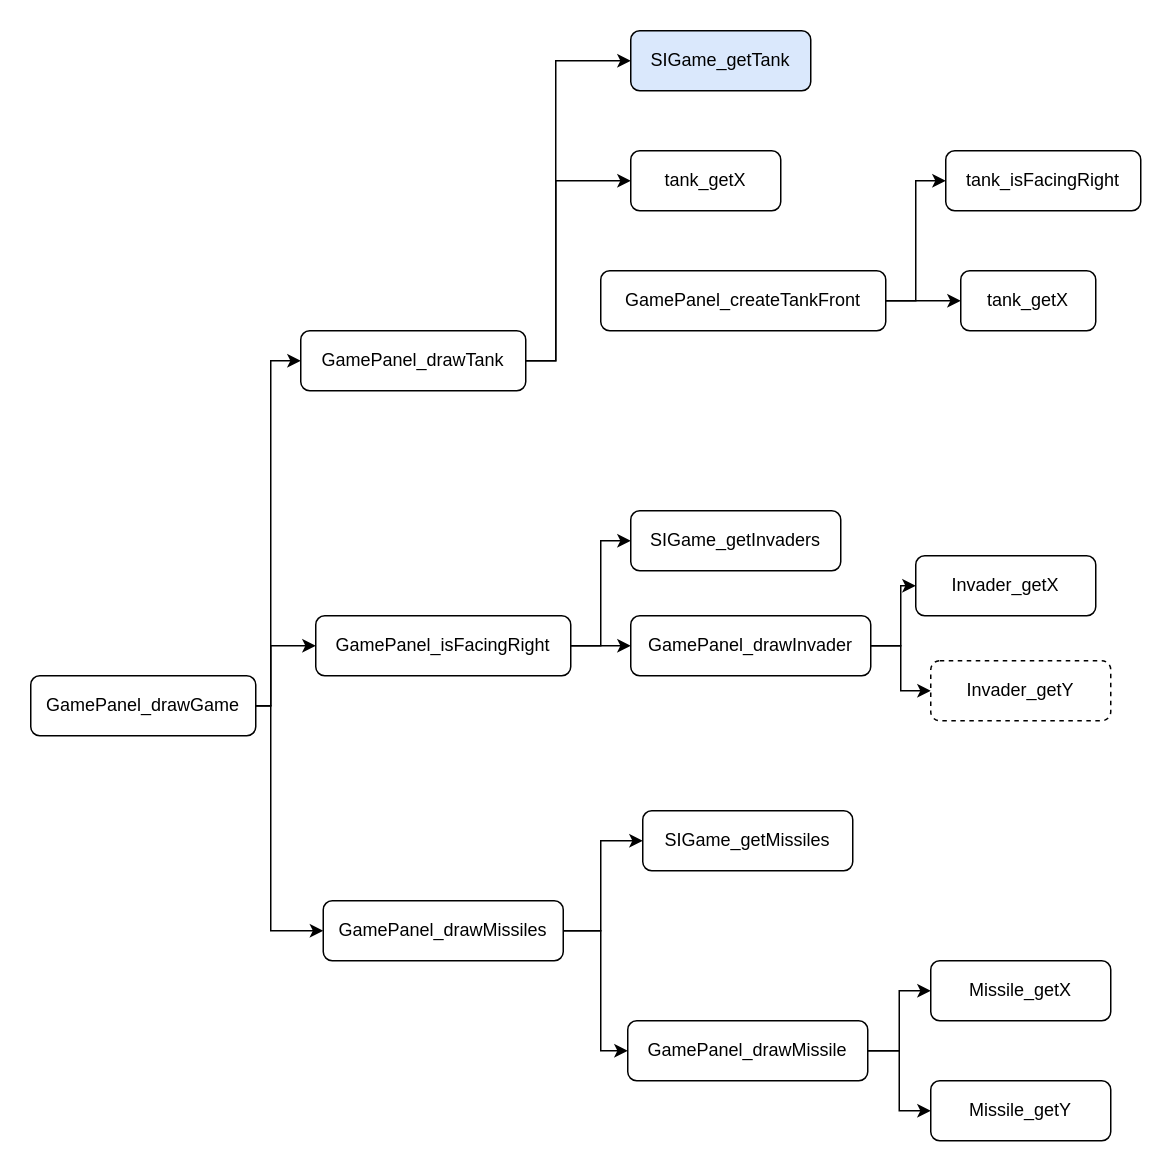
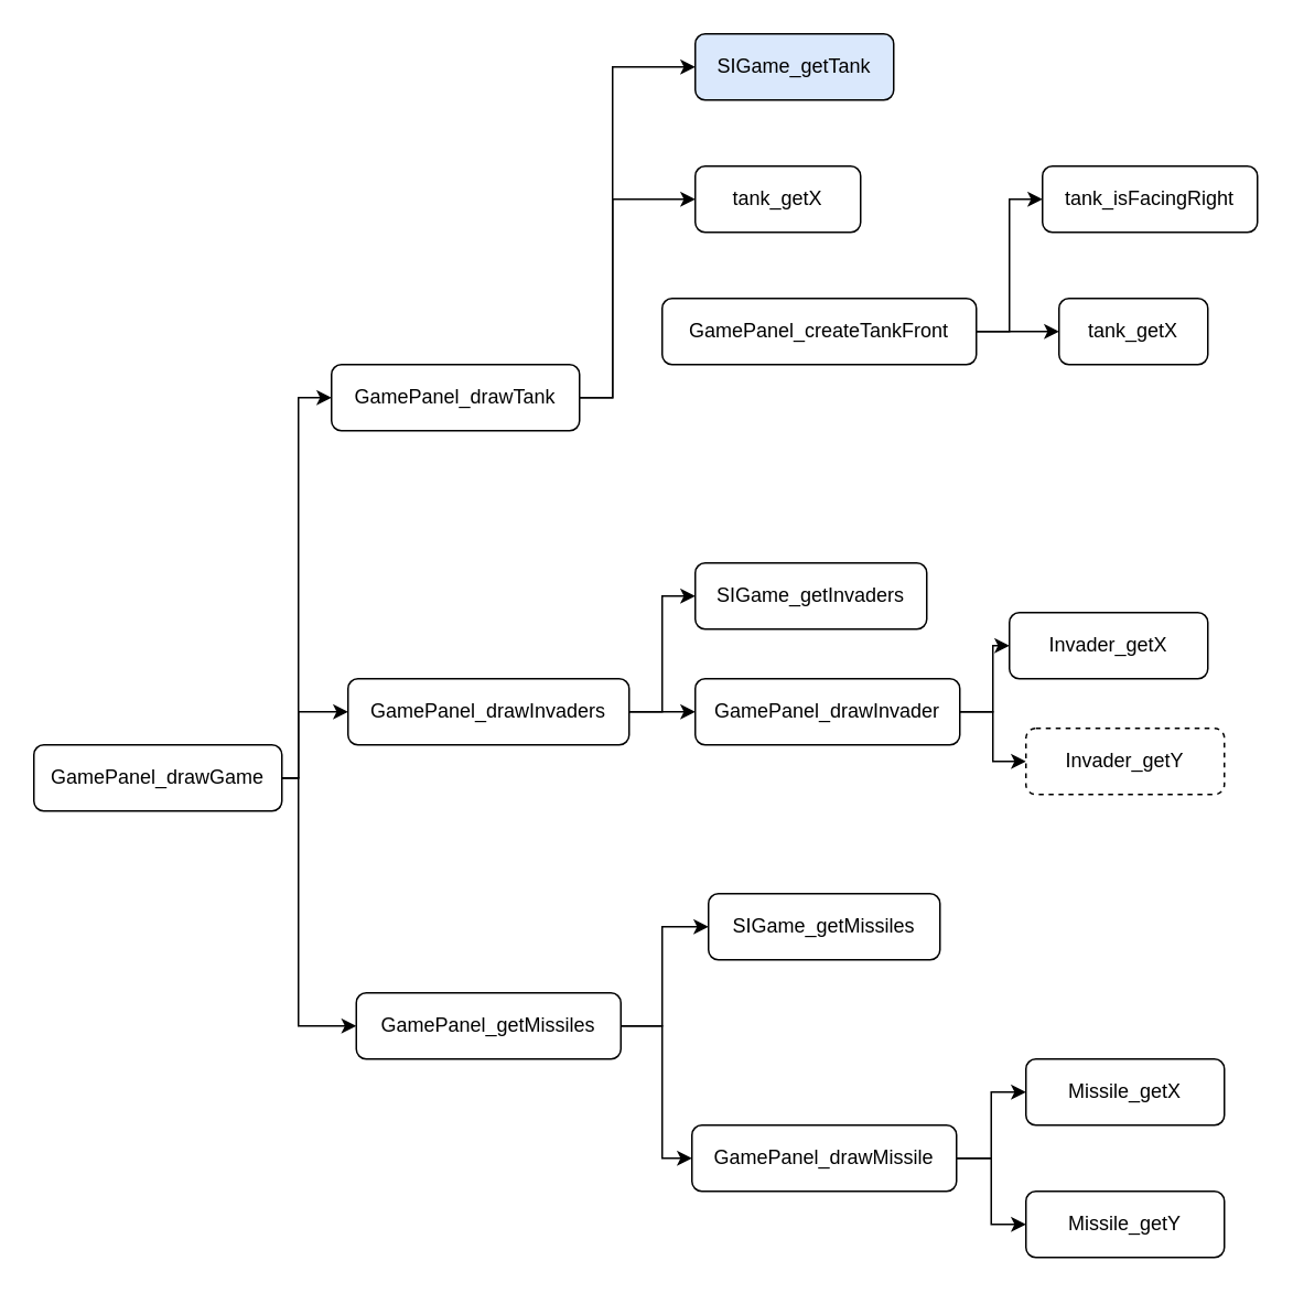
  <mxCell id="0" />
  <mxCell id="1" parent="0" />
  <mxCell id="2" style="edgeStyle=orthogonalEdgeStyle;rounded=0;orthogonalLoop=1;jettySize=auto;html=1;exitX=1;exitY=0.5;exitDx=0;exitDy=0;entryX=0;entryY=0.5;entryDx=0;entryDy=0;" edge="1" parent="1" source="5" target="8"><mxGeometry relative="1" as="geometry"><Array as="points"><mxPoint x="180" y="470" /><mxPoint x="180" y="240" /></Array></mxGeometry></mxCell>
  <mxCell id="3" style="edgeStyle=orthogonalEdgeStyle;rounded=0;orthogonalLoop=1;jettySize=auto;html=1;exitX=1;exitY=0.5;exitDx=0;exitDy=0;entryX=0;entryY=0.5;entryDx=0;entryDy=0;" edge="1" parent="1" source="5" target="18"><mxGeometry relative="1" as="geometry"><Array as="points"><mxPoint x="180" y="470" /><mxPoint x="180" y="430" /></Array></mxGeometry></mxCell>
  <mxCell id="4" style="edgeStyle=orthogonalEdgeStyle;rounded=0;orthogonalLoop=1;jettySize=auto;html=1;exitX=1;exitY=0.5;exitDx=0;exitDy=0;entryX=0;entryY=0.5;entryDx=0;entryDy=0;" edge="1" parent="1" source="5" target="27"><mxGeometry relative="1" as="geometry"><Array as="points"><mxPoint x="180" y="470" /><mxPoint x="180" y="620" /></Array></mxGeometry></mxCell>
  <mxCell id="5" value="GamePanel_drawGame" style="rounded=1;whiteSpace=wrap;html=1;" vertex="1" parent="1"><mxGeometry x="20" y="450" width="150" height="40" as="geometry" /></mxCell>
  <mxCell id="6" style="edgeStyle=orthogonalEdgeStyle;rounded=0;orthogonalLoop=1;jettySize=auto;html=1;exitX=1;exitY=0.5;exitDx=0;exitDy=0;entryX=0;entryY=0.5;entryDx=0;entryDy=0;" edge="1" parent="1" source="8" target="9"><mxGeometry relative="1" as="geometry"><Array as="points"><mxPoint x="370" y="240" /><mxPoint x="370" y="40" /></Array></mxGeometry></mxCell>
  <mxCell id="7" style="edgeStyle=orthogonalEdgeStyle;rounded=0;orthogonalLoop=1;jettySize=auto;html=1;exitX=1;exitY=0.5;exitDx=0;exitDy=0;entryX=0;entryY=0.5;entryDx=0;entryDy=0;" edge="1" parent="1" source="8" target="10"><mxGeometry relative="1" as="geometry"><Array as="points"><mxPoint x="370" y="240" /><mxPoint x="370" y="120" /></Array></mxGeometry></mxCell>
  <mxCell id="8" value="GamePanel_drawTank" style="rounded=1;whiteSpace=wrap;html=1;" vertex="1" parent="1"><mxGeometry x="200" y="220" width="150" height="40" as="geometry" /></mxCell>
  <mxCell id="9" value="SIGame_getTank" style="rounded=1;whiteSpace=wrap;html=1;fillColor=#dae8fc;" vertex="1" parent="1"><mxGeometry x="420" y="20" width="120" height="40" as="geometry" /></mxCell>
  <mxCell id="10" value="tank_getX" style="rounded=1;whiteSpace=wrap;html=1;" vertex="1" parent="1"><mxGeometry x="420" y="100" width="100" height="40" as="geometry" /></mxCell>
  <mxCell id="11" style="edgeStyle=orthogonalEdgeStyle;rounded=0;orthogonalLoop=1;jettySize=auto;html=1;exitX=1;exitY=0.5;exitDx=0;exitDy=0;entryX=0;entryY=0.5;entryDx=0;entryDy=0;" edge="1" parent="1" source="13" target="14"><mxGeometry relative="1" as="geometry" /></mxCell>
  <mxCell id="12" style="edgeStyle=orthogonalEdgeStyle;rounded=0;orthogonalLoop=1;jettySize=auto;html=1;exitX=1;exitY=0.5;exitDx=0;exitDy=0;entryX=0;entryY=0.5;entryDx=0;entryDy=0;" edge="1" parent="1" source="13" target="15"><mxGeometry relative="1" as="geometry" /></mxCell>
  <mxCell id="13" value="GamePanel_createTankFront" style="rounded=1;whiteSpace=wrap;html=1;" vertex="1" parent="1"><mxGeometry x="400" y="180" width="190" height="40" as="geometry" /></mxCell>
  <mxCell id="14" value="tank_isFacingRight" style="rounded=1;whiteSpace=wrap;html=1;" vertex="1" parent="1"><mxGeometry x="630" y="100" width="130" height="40" as="geometry" /></mxCell>
  <mxCell id="15" value="tank_getX" style="rounded=1;whiteSpace=wrap;html=1;" vertex="1" parent="1"><mxGeometry x="640" y="180" width="90" height="40" as="geometry" /></mxCell>
  <mxCell id="16" style="edgeStyle=orthogonalEdgeStyle;rounded=0;orthogonalLoop=1;jettySize=auto;html=1;exitX=1;exitY=0.5;exitDx=0;exitDy=0;entryX=0;entryY=0.5;entryDx=0;entryDy=0;" edge="1" parent="1" source="18" target="19"><mxGeometry relative="1" as="geometry" /></mxCell>
  <mxCell id="17" style="edgeStyle=orthogonalEdgeStyle;rounded=0;orthogonalLoop=1;jettySize=auto;html=1;exitX=1;exitY=0.5;exitDx=0;exitDy=0;entryX=0;entryY=0.5;entryDx=0;entryDy=0;" edge="1" parent="1" source="18" target="22"><mxGeometry relative="1" as="geometry" /></mxCell>
- <mxCell id="18" value="GamePanel_isFacingRight" style="rounded=1;whiteSpace=wrap;html=1;" vertex="1" parent="1"><mxGeometry x="210" y="410" width="170" height="40" as="geometry" /></mxCell>
+ <mxCell id="18" value="GamePanel_drawInvaders" style="rounded=1;whiteSpace=wrap;html=1;" vertex="1" parent="1"><mxGeometry x="210" y="410" width="170" height="40" as="geometry" /></mxCell>
  <mxCell id="19" value="SIGame_getInvaders" style="rounded=1;whiteSpace=wrap;html=1;" vertex="1" parent="1"><mxGeometry x="420" y="340" width="140" height="40" as="geometry" /></mxCell>
  <mxCell id="20" style="edgeStyle=orthogonalEdgeStyle;rounded=0;orthogonalLoop=1;jettySize=auto;html=1;exitX=1;exitY=0.5;exitDx=0;exitDy=0;entryX=0;entryY=0.5;entryDx=0;entryDy=0;" edge="1" parent="1" source="22" target="23"><mxGeometry relative="1" as="geometry" /></mxCell>
  <mxCell id="21" style="edgeStyle=orthogonalEdgeStyle;rounded=0;orthogonalLoop=1;jettySize=auto;html=1;exitX=1;exitY=0.5;exitDx=0;exitDy=0;entryX=0;entryY=0.5;entryDx=0;entryDy=0;" edge="1" parent="1" source="22" target="24"><mxGeometry relative="1" as="geometry" /></mxCell>
  <mxCell id="22" value="GamePanel_drawInvader" style="rounded=1;whiteSpace=wrap;html=1;" vertex="1" parent="1"><mxGeometry x="420" y="410" width="160" height="40" as="geometry" /></mxCell>
  <mxCell id="23" value="Invader_getY" style="rounded=1;whiteSpace=wrap;html=1;dashed=1;" vertex="1" parent="1"><mxGeometry x="620" y="440" width="120" height="40" as="geometry" /></mxCell>
  <mxCell id="24" value="Invader_getX" style="rounded=1;whiteSpace=wrap;html=1;" vertex="1" parent="1"><mxGeometry x="610" y="370" width="120" height="40" as="geometry" /></mxCell>
  <mxCell id="25" style="edgeStyle=orthogonalEdgeStyle;rounded=0;orthogonalLoop=1;jettySize=auto;html=1;exitX=1;exitY=0.5;exitDx=0;exitDy=0;entryX=0;entryY=0.5;entryDx=0;entryDy=0;" edge="1" parent="1" source="27" target="28"><mxGeometry relative="1" as="geometry"><Array as="points"><mxPoint x="400" y="620" /><mxPoint x="400" y="560" /></Array></mxGeometry></mxCell>
  <mxCell id="26" style="edgeStyle=orthogonalEdgeStyle;rounded=0;orthogonalLoop=1;jettySize=auto;html=1;exitX=1;exitY=0.5;exitDx=0;exitDy=0;entryX=0;entryY=0.5;entryDx=0;entryDy=0;" edge="1" parent="1" source="27" target="31"><mxGeometry relative="1" as="geometry"><Array as="points"><mxPoint x="400" y="620" /><mxPoint x="400" y="700" /></Array></mxGeometry></mxCell>
- <mxCell id="27" value="GamePanel_drawMissiles" style="rounded=1;whiteSpace=wrap;html=1;" vertex="1" parent="1"><mxGeometry x="215" y="600" width="160" height="40" as="geometry" /></mxCell>
+ <mxCell id="27" value="GamePanel_getMissiles" style="rounded=1;whiteSpace=wrap;html=1;" vertex="1" parent="1"><mxGeometry x="215" y="600" width="160" height="40" as="geometry" /></mxCell>
  <mxCell id="28" value="SIGame_getMissiles" style="rounded=1;whiteSpace=wrap;html=1;" vertex="1" parent="1"><mxGeometry x="428" y="540" width="140" height="40" as="geometry" /></mxCell>
  <mxCell id="29" style="edgeStyle=orthogonalEdgeStyle;rounded=0;orthogonalLoop=1;jettySize=auto;html=1;exitX=1;exitY=0.5;exitDx=0;exitDy=0;entryX=0;entryY=0.5;entryDx=0;entryDy=0;" edge="1" parent="1" source="31" target="32"><mxGeometry relative="1" as="geometry" /></mxCell>
  <mxCell id="30" style="edgeStyle=orthogonalEdgeStyle;rounded=0;orthogonalLoop=1;jettySize=auto;html=1;exitX=1;exitY=0.5;exitDx=0;exitDy=0;entryX=0;entryY=0.5;entryDx=0;entryDy=0;" edge="1" parent="1" source="31" target="33"><mxGeometry relative="1" as="geometry" /></mxCell>
  <mxCell id="31" value="GamePanel_drawMissile" style="rounded=1;whiteSpace=wrap;html=1;" vertex="1" parent="1"><mxGeometry x="418" y="680" width="160" height="40" as="geometry" /></mxCell>
  <mxCell id="32" value="Missile_getX" style="rounded=1;whiteSpace=wrap;html=1;" vertex="1" parent="1"><mxGeometry x="620" y="640" width="120" height="40" as="geometry" /></mxCell>
  <mxCell id="33" value="Missile_getY" style="rounded=1;whiteSpace=wrap;html=1;" vertex="1" parent="1"><mxGeometry x="620" y="720" width="120" height="40" as="geometry" /></mxCell>
